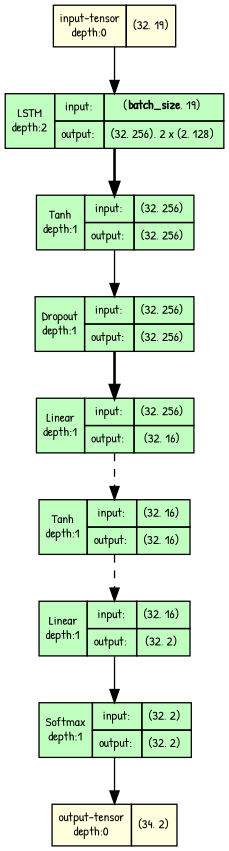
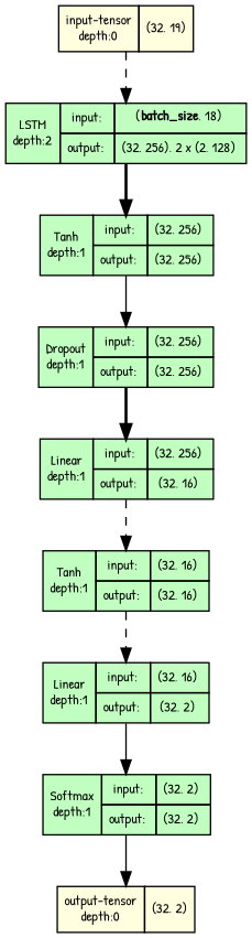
  strict digraph {
    fontname="Patrick Hand"
    ordering=in
    rankdir=TB
    node [align=left fillcolor=darkseagreen1 fontname="Patrick Hand" fontsize=10 margin=0 ranksep=0.1 shape=plaintext style=filled]
    edge [fontname="Patrick Hand" fontsize=10 style=solid]
    n1 [fillcolor=lightyellow height=0.2 label=<                     <TABLE BORDER="0" CELLBORDER="1"                     CELLSPACING="0" CELLPADDING="4">                         <TR><TD>input-tensor<BR/>depth:0</TD><TD>(32, 19)</TD></TR>                     </TABLE>>]
-   n2 [height=0.2 label=<                     <TABLE BORDER="0" CELLBORDER="1"                     CELLSPACING="0" CELLPADDING="4">                     <TR>                         <TD ROWSPAN="2">LSTM<BR/>depth:2</TD>                         <TD COLSPAN="2">input:</TD>                         <TD COLSPAN="2">(<B>batch_size</B>, 19) </TD>                     </TR>                     <TR>                         <TD COLSPAN="2">output: </TD>                         <TD COLSPAN="2">(32, 256), 2 x (2, 128) </TD>                     </TR>                     </TABLE>>]
+   n2 [height=0.2 label=<                     <TABLE BORDER="0" CELLBORDER="1"                     CELLSPACING="0" CELLPADDING="4">                     <TR>                         <TD ROWSPAN="2">LSTM<BR/>depth:2</TD>                         <TD COLSPAN="2">input:</TD>                         <TD COLSPAN="2">(<B>batch_size</B>, 18) </TD>                     </TR>                     <TR>                         <TD COLSPAN="2">output: </TD>                         <TD COLSPAN="2">(32, 256), 2 x (2, 128) </TD>                     </TR>                     </TABLE>>]
    n3 [height=0.2 label=<                     <TABLE BORDER="0" CELLBORDER="1"                     CELLSPACING="0" CELLPADDING="4">                     <TR>                         <TD ROWSPAN="2">Tanh<BR/>depth:1</TD>                         <TD COLSPAN="2">input:</TD>                         <TD COLSPAN="2">(32, 256) </TD>                     </TR>                     <TR>                         <TD COLSPAN="2">output: </TD>                         <TD COLSPAN="2">(32, 256) </TD>                     </TR>                     </TABLE>>]
    n4 [height=0.2 label=<                     <TABLE BORDER="0" CELLBORDER="1"                     CELLSPACING="0" CELLPADDING="4">                     <TR>                         <TD ROWSPAN="2">Dropout<BR/>depth:1</TD>                         <TD COLSPAN="2">input:</TD>                         <TD COLSPAN="2">(32, 256) </TD>                     </TR>                     <TR>                         <TD COLSPAN="2">output: </TD>                         <TD COLSPAN="2">(32, 256) </TD>                     </TR>                     </TABLE>>]
    n5 [height=0.2 label=<                     <TABLE BORDER="0" CELLBORDER="1"                     CELLSPACING="0" CELLPADDING="4">                     <TR>                         <TD ROWSPAN="2">Linear<BR/>depth:1</TD>                         <TD COLSPAN="2">input:</TD>                         <TD COLSPAN="2">(32, 256) </TD>                     </TR>                     <TR>                         <TD COLSPAN="2">output: </TD>                         <TD COLSPAN="2">(32, 16) </TD>                     </TR>                     </TABLE>>]
    n6 [height=0.2 label=<                     <TABLE BORDER="0" CELLBORDER="1"                     CELLSPACING="0" CELLPADDING="4">                     <TR>                         <TD ROWSPAN="2">Tanh<BR/>depth:1</TD>                         <TD COLSPAN="2">input:</TD>                         <TD COLSPAN="2">(32, 16) </TD>                     </TR>                     <TR>                         <TD COLSPAN="2">output: </TD>                         <TD COLSPAN="2">(32, 16) </TD>                     </TR>                     </TABLE>>]
    n7 [height=0.2 label=<                     <TABLE BORDER="0" CELLBORDER="1"                     CELLSPACING="0" CELLPADDING="4">                     <TR>                         <TD ROWSPAN="2">Linear<BR/>depth:1</TD>                         <TD COLSPAN="2">input:</TD>                         <TD COLSPAN="2">(32, 16) </TD>                     </TR>                     <TR>                         <TD COLSPAN="2">output: </TD>                         <TD COLSPAN="2">(32, 2) </TD>                     </TR>                     </TABLE>>]
    n8 [height=0.2 label=<                     <TABLE BORDER="0" CELLBORDER="1"                     CELLSPACING="0" CELLPADDING="4">                     <TR>                         <TD ROWSPAN="2">Softmax<BR/>depth:1</TD>                         <TD COLSPAN="2">input:</TD>                         <TD COLSPAN="2">(32, 2) </TD>                     </TR>                     <TR>                         <TD COLSPAN="2">output: </TD>                         <TD COLSPAN="2">(32, 2) </TD>                     </TR>                     </TABLE>>]
-   n9 [fillcolor=lightyellow height=0.2 label=<                     <TABLE BORDER="0" CELLBORDER="1"                     CELLSPACING="0" CELLPADDING="4">                         <TR><TD>output-tensor<BR/>depth:0</TD><TD>(34, 2)</TD></TR>                     </TABLE>>]
-   n1 -> n2
+   n9 [fillcolor=lightyellow height=0.2 label=<                     <TABLE BORDER="0" CELLBORDER="1"                     CELLSPACING="0" CELLPADDING="4">                         <TR><TD>output-tensor<BR/>depth:0</TD><TD>(32, 2)</TD></TR>                     </TABLE>>]
+   n1 -> n2 [style=dashed]
    n2 -> n3 [style=bold]
    n3 -> n4
    n4 -> n5 [style=bold]
    n5 -> n6 [style=dashed]
    n6 -> n7 [style=dashed]
    n7 -> n8
    n8 -> n9
  }
